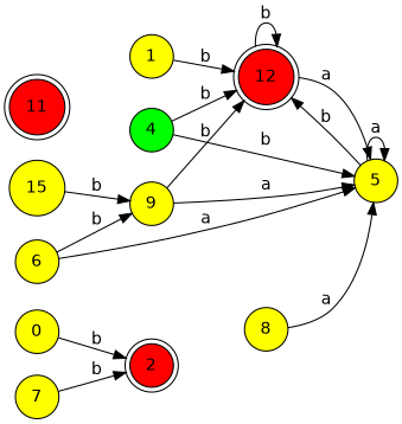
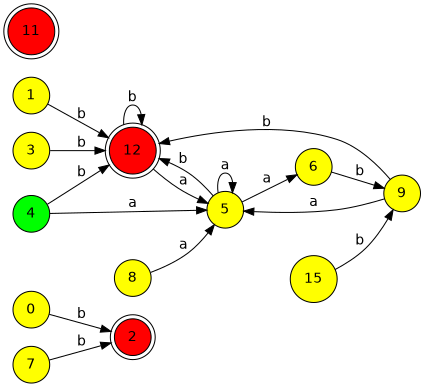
  digraph {
    fontname="DejaVu Sans"
    rankdir=LR
    node [fillcolor=yellow fontname="DejaVu Sans" shape=circle style=filled]
    edge [fontname="DejaVu Sans"]
    n1 [label=0]
    n2 [fillcolor=red label=2 shape=doublecircle]
    n3 [label=1]
    n4 [fillcolor=red label=12 shape=doublecircle]
    n5 [label=5]
+   n6 [label=3]
    n7 [fillcolor=green label=4]
    n8 [label=6]
    n9 [label=9]
    n10 [label=7]
    n11 [label=8]
    n12 [label=15]
    n13 [fillcolor=red label=11 shape=doublecircle]
    n1 -> n2 [label=b]
    n3 -> n4 [label=b]
    n4 -> n4 [label=b]
    n4 -> n5 [label=a]
    n5 -> n4 [label=b]
    n5 -> n5 [label=a]
+   n6 -> n4 [label=b]
    n7 -> n4 [label=b]
-   n7 -> n5 [label=b]
-   n8 -> n5 [label=a]
+   n7 -> n5 [label=a]
+   n5 -> n8 [label=a]
    n8 -> n9 [label=b]
    n9 -> n4 [label=b]
    n9 -> n5 [label=a]
    n10 -> n2 [label=b]
    n11 -> n5 [label=a]
    n12 -> n9 [label=b]
  }
